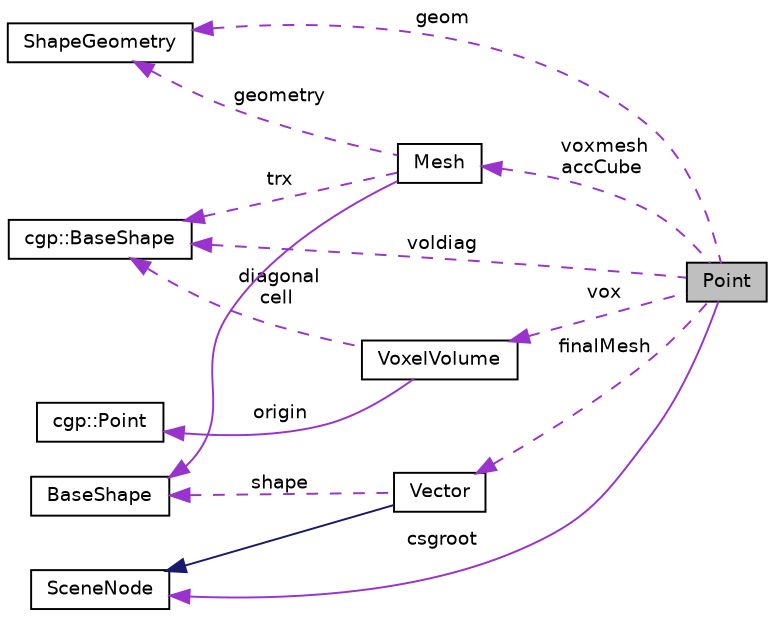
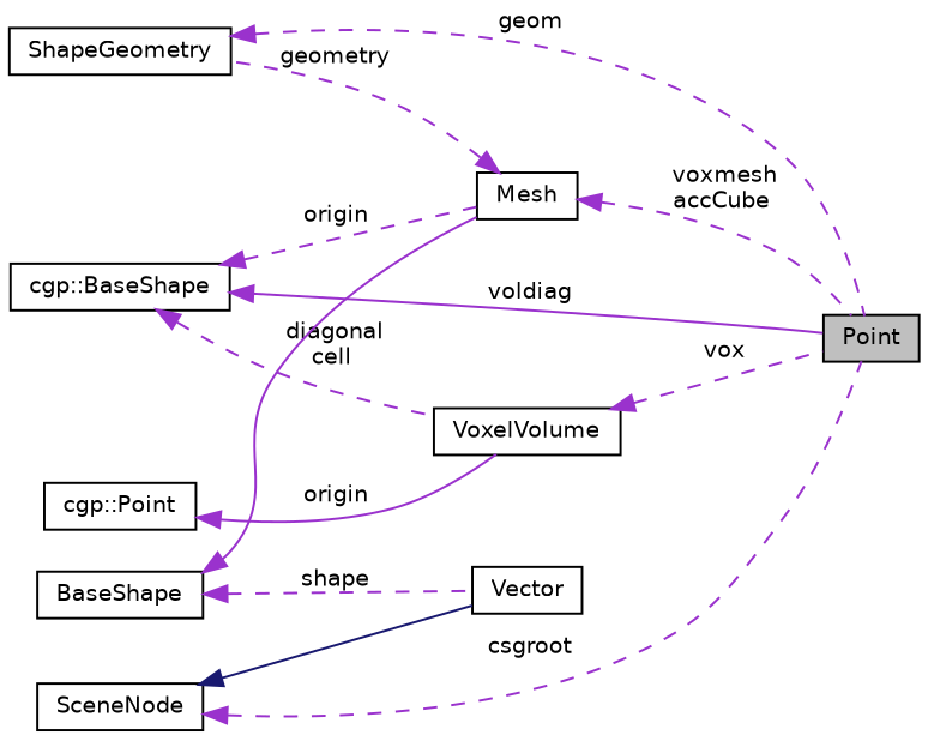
  digraph {
    rankdir=LR
    node [color=black fillcolor=white fontname=Helvetica fontsize=10 shape=record style=filled]
    edge [color=darkorchid3 dir=back fontname=Helvetica fontsize=10 labelfontname=Helvetica labelfontsize=10 style=dashed]
    n1 [fillcolor=grey75 fontcolor=black height=0.2 label=Point width=0.4]
    n2 [height=0.2 label=ShapeGeometry width=0.4]
    n3 [height=0.2 label=Mesh width=0.4]
    n4 [height=0.2 label="cgp::BaseShape" width=0.4]
    n5 [height=0.2 label=VoxelVolume width=0.4]
    n6 [height=0.2 label=Vector width=0.4]
    n7 [height=0.2 label=SceneNode width=0.4]
    n8 [height=0.2 label=BaseShape width=0.4]
    n9 [height=0.2 label="cgp::Point" width=0.4]
    n2 -> n1 [label=" geom"]
-   n2 -> n3 [label=" geometry"]
+   n3 -> n2 [label=" geometry"]
    n3 -> n1 [label=" voxmesh\naccCube"]
-   n4 -> n1 [label=" voldiag"]
-   n4 -> n3 [label=" trx"]
+   n4 -> n1 [label=" voldiag" style=solid]
+   n4 -> n3 [label=" origin"]
    n4 -> n5 [label=" diagonal\ncell"]
    n5 -> n1 [label=" vox"]
-   n6 -> n1 [label=" finalMesh"]
-   n7 -> n1 [label=" csgroot" style=solid]
+   n7 -> n1 [label=" csgroot"]
    n7 -> n6 [color=midnightblue style=solid]
    n8 -> n3 [style=solid]
    n8 -> n6 [label=" shape"]
    n9 -> n5 [label=" origin" style=solid]
  }
